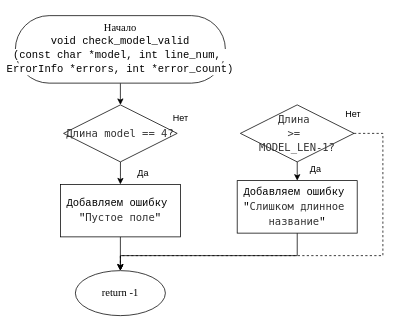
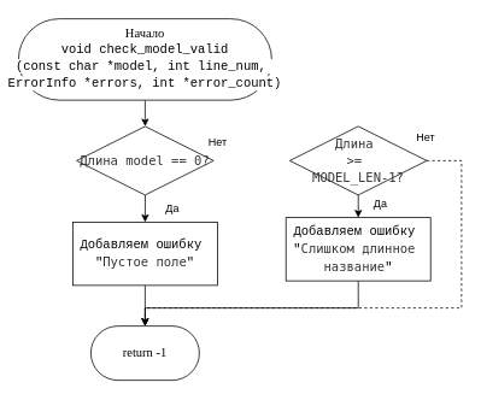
  <mxCell id="0" />
  <mxCell id="1" parent="0" />
  <mxCell id="2" style="edgeStyle=orthogonalEdgeStyle;rounded=0;orthogonalLoop=1;jettySize=auto;html=1;" edge="1" parent="1" source="3" target="5"><mxGeometry relative="1" as="geometry" /></mxCell>
  <mxCell id="3" value="&lt;font style=&quot;color: rgb(0, 0, 0); background-color: light-dark(#ffffff, var(--ge-dark-color, #121212));&quot;&gt;Начало&lt;/font&gt;&lt;div&gt;&lt;div style=&quot;font-family: Consolas, &amp;quot;Courier New&amp;quot;, monospace; line-height: 19px; white-space: pre;&quot;&gt;&lt;font style=&quot;color: rgb(0, 0, 0); background-color: light-dark(#ffffff, var(--ge-dark-color, #121212));&quot;&gt;void check_model_valid&lt;/font&gt;&lt;/div&gt;&lt;div style=&quot;font-family: Consolas, &amp;quot;Courier New&amp;quot;, monospace; line-height: 19px; white-space: pre;&quot;&gt;&lt;font style=&quot;color: rgb(0, 0, 0); background-color: light-dark(#ffffff, var(--ge-dark-color, #121212));&quot;&gt;(const char *model, int line_num, &lt;/font&gt;&lt;/div&gt;&lt;div style=&quot;font-family: Consolas, &amp;quot;Courier New&amp;quot;, monospace; line-height: 19px; white-space: pre;&quot;&gt;&lt;font style=&quot;color: rgb(0, 0, 0); background-color: light-dark(#ffffff, var(--ge-dark-color, #121212));&quot;&gt;ErrorInfo *errors, int *error_count)&lt;/font&gt;&lt;/div&gt;&lt;/div&gt;" style="rounded=1;whiteSpace=wrap;html=1;arcSize=50;fontFamily=Consolas;fontSize=14;" vertex="1" parent="1"><mxGeometry x="20" y="20" width="280" height="90" as="geometry" /></mxCell>
  <mxCell id="4" style="edgeStyle=orthogonalEdgeStyle;rounded=0;orthogonalLoop=1;jettySize=auto;html=1;" edge="1" parent="1" source="5" target="12"><mxGeometry relative="1" as="geometry" /></mxCell>
- <mxCell id="5" value="&lt;div style=&quot;line-height: 19px; white-space: pre;&quot;&gt;&lt;div style=&quot;line-height: 19px;&quot;&gt;&lt;div style=&quot;line-height: 19px;&quot;&gt;&lt;span style=&quot;color: rgb(51, 51, 51); white-space-collapse: collapse;&quot;&gt;&lt;font face=&quot;Consolas, Monaco, Andale Mono, Ubuntu Mono, monospace&quot; style=&quot;&quot;&gt;Длина model == 4?&lt;/font&gt;&lt;/span&gt;&lt;/div&gt;&lt;/div&gt;&lt;/div&gt;" style="rhombus;whiteSpace=wrap;html=1;rounded=1;strokeColor=default;align=center;verticalAlign=middle;arcSize=0;fontFamily=Consolas;fontSize=14;fontColor=default;fillColor=default;" vertex="1" parent="1"><mxGeometry x="84.25" y="139" width="151.5" height="76" as="geometry" /></mxCell>
+ <mxCell id="5" value="&lt;div style=&quot;line-height: 19px; white-space: pre;&quot;&gt;&lt;div style=&quot;line-height: 19px;&quot;&gt;&lt;div style=&quot;line-height: 19px;&quot;&gt;&lt;span style=&quot;color: rgb(51, 51, 51); white-space-collapse: collapse;&quot;&gt;&lt;font face=&quot;Consolas, Monaco, Andale Mono, Ubuntu Mono, monospace&quot; style=&quot;&quot;&gt;Длина model == 0?&lt;/font&gt;&lt;/span&gt;&lt;/div&gt;&lt;/div&gt;&lt;/div&gt;" style="rhombus;whiteSpace=wrap;html=1;rounded=1;strokeColor=default;align=center;verticalAlign=middle;arcSize=0;fontFamily=Consolas;fontSize=14;fontColor=default;fillColor=default;" vertex="1" parent="1"><mxGeometry x="84.25" y="139" width="151.5" height="76" as="geometry" /></mxCell>
  <mxCell id="6" style="edgeStyle=orthogonalEdgeStyle;rounded=0;orthogonalLoop=1;jettySize=auto;html=1;" edge="1" parent="1" source="8" target="10"><mxGeometry relative="1" as="geometry" /></mxCell>
  <mxCell id="7" style="edgeStyle=orthogonalEdgeStyle;rounded=0;orthogonalLoop=1;jettySize=auto;html=1;entryX=0.5;entryY=0;entryDx=0;entryDy=0;dashed=1;" edge="1" parent="1" source="8" target="13"><mxGeometry relative="1" as="geometry"><mxPoint x="395.75" y="340" as="targetPoint" /><Array as="points"><mxPoint x="510" y="177" /><mxPoint x="510" y="340" /><mxPoint x="160" y="340" /></Array></mxGeometry></mxCell>
  <mxCell id="8" value="&lt;div style=&quot;line-height: 19px; white-space: pre;&quot;&gt;&lt;div style=&quot;line-height: 19px;&quot;&gt;&lt;div style=&quot;line-height: 19px;&quot;&gt;&lt;span style=&quot;color: rgb(51, 51, 51); white-space-collapse: collapse;&quot;&gt;&lt;font face=&quot;Consolas, Monaco, Andale Mono, Ubuntu Mono, monospace&quot; style=&quot;&quot;&gt;Длина&amp;nbsp;&lt;/font&gt;&lt;/span&gt;&lt;/div&gt;&lt;div style=&quot;line-height: 19px;&quot;&gt;&lt;span style=&quot;color: rgb(51, 51, 51); white-space-collapse: collapse;&quot;&gt;&lt;font face=&quot;Consolas, Monaco, Andale Mono, Ubuntu Mono, monospace&quot; style=&quot;&quot;&gt;&amp;gt;=&amp;nbsp;&lt;/font&gt;&lt;/span&gt;&lt;/div&gt;&lt;div style=&quot;line-height: 19px;&quot;&gt;&lt;span style=&quot;color: rgb(51, 51, 51); white-space-collapse: collapse;&quot;&gt;&lt;font face=&quot;Consolas, Monaco, Andale Mono, Ubuntu Mono, monospace&quot; style=&quot;&quot;&gt;MODEL_LEN-1?&lt;/font&gt;&lt;/span&gt;&lt;/div&gt;&lt;/div&gt;&lt;/div&gt;" style="rhombus;whiteSpace=wrap;html=1;rounded=1;strokeColor=default;align=center;verticalAlign=middle;arcSize=0;fontFamily=Consolas;fontSize=14;fontColor=default;fillColor=default;" vertex="1" parent="1"><mxGeometry x="320" y="139" width="151.5" height="76" as="geometry" /></mxCell>
  <mxCell id="9" style="edgeStyle=orthogonalEdgeStyle;rounded=0;orthogonalLoop=1;jettySize=auto;html=1;entryX=0.5;entryY=0;entryDx=0;entryDy=0;" edge="1" parent="1" source="10" target="13"><mxGeometry relative="1" as="geometry"><Array as="points"><mxPoint x="396" y="340" /><mxPoint x="160" y="340" /></Array></mxGeometry></mxCell>
  <mxCell id="10" value="&lt;div style=&quot;line-height: 19px; white-space: pre;&quot;&gt;&lt;div style=&quot;font-family: Consolas, &amp;quot;Courier New&amp;quot;, monospace;&quot;&gt;Добавляем ошибку &lt;/div&gt;&lt;div style=&quot;&quot;&gt;&lt;font face=&quot;Consolas, Courier New, monospace&quot;&gt;&quot;&lt;/font&gt;&lt;span style=&quot;color: rgb(51, 51, 51); white-space-collapse: collapse;&quot;&gt;&lt;font face=&quot;Consolas, Monaco, Andale Mono, Ubuntu Mono, monospace&quot; style=&quot;&quot;&gt;Слишком длинное&amp;nbsp;&lt;/font&gt;&lt;/span&gt;&lt;/div&gt;&lt;div style=&quot;&quot;&gt;&lt;span style=&quot;color: rgb(51, 51, 51); white-space-collapse: collapse;&quot;&gt;&lt;font face=&quot;Consolas, Monaco, Andale Mono, Ubuntu Mono, monospace&quot; style=&quot;&quot;&gt;название&lt;/font&gt;&lt;/span&gt;&lt;font face=&quot;Consolas, Courier New, monospace&quot;&gt;&quot;&lt;/font&gt;&lt;/div&gt;&lt;/div&gt;" style="whiteSpace=wrap;html=1;fontSize=14;fontFamily=Consolas;rounded=1;arcSize=0;" vertex="1" parent="1"><mxGeometry x="315.75" y="240" width="160" height="70" as="geometry" /></mxCell>
  <mxCell id="11" style="edgeStyle=orthogonalEdgeStyle;rounded=0;orthogonalLoop=1;jettySize=auto;html=1;" edge="1" parent="1" source="12" target="13"><mxGeometry relative="1" as="geometry" /></mxCell>
  <mxCell id="12" value="&lt;div style=&quot;line-height: 19px; text-wrap-mode: nowrap;&quot;&gt;&lt;div style=&quot;white-space-collapse: preserve; font-family: Consolas, &amp;quot;Courier New&amp;quot;, monospace;&quot;&gt;Добавляем ошибку &lt;/div&gt;&lt;div style=&quot;&quot;&gt;&lt;font style=&quot;white-space-collapse: preserve;&quot; face=&quot;Consolas, Courier New, monospace&quot;&gt;&quot;&lt;/font&gt;&lt;font face=&quot;Consolas, Monaco, Andale Mono, Ubuntu Mono, monospace&quot; color=&quot;#333333&quot; style=&quot;&quot;&gt;Пустое поле&lt;/font&gt;&lt;span style=&quot;white-space-collapse: preserve; font-family: Consolas, &amp;quot;Courier New&amp;quot;, monospace; background-color: transparent; color: light-dark(rgb(0, 0, 0), rgb(255, 255, 255));&quot;&gt;&quot;&lt;/span&gt;&lt;/div&gt;&lt;/div&gt;" style="whiteSpace=wrap;html=1;fontSize=14;fontFamily=Consolas;rounded=1;arcSize=0;" vertex="1" parent="1"><mxGeometry x="80" y="245" width="160" height="70" as="geometry" /></mxCell>
- <mxCell id="13" value="return -1" style="ellipse;whiteSpace=wrap;html=1;fontSize=14;fontFamily=Consolas;arcSize=50;" vertex="1" parent="1"><mxGeometry x="100" y="360" width="120" height="60" as="geometry" /></mxCell>
+ <mxCell id="13" value="return -1" style="whiteSpace=wrap;html=1;fontSize=14;fontFamily=Consolas;rounded=1;arcSize=50;" vertex="1" parent="1"><mxGeometry x="100" y="360" width="120" height="60" as="geometry" /></mxCell>
  <mxCell id="14" value="Нет" style="text;html=1;align=center;verticalAlign=middle;resizable=0;points=[];autosize=1;strokeColor=none;fillColor=none;" vertex="1" parent="1"><mxGeometry x="220" y="142" width="40" height="30" as="geometry" /></mxCell>
  <mxCell id="15" value="Да" style="text;html=1;align=center;verticalAlign=middle;resizable=0;points=[];autosize=1;strokeColor=none;fillColor=none;" vertex="1" parent="1"><mxGeometry x="170" y="215" width="40" height="30" as="geometry" /></mxCell>
  <mxCell id="16" value="Нет" style="text;html=1;align=center;verticalAlign=middle;resizable=0;points=[];autosize=1;strokeColor=none;fillColor=none;" vertex="1" parent="1"><mxGeometry x="450" y="137" width="40" height="30" as="geometry" /></mxCell>
  <mxCell id="17" value="Да" style="text;html=1;align=center;verticalAlign=middle;resizable=0;points=[];autosize=1;strokeColor=none;fillColor=none;" vertex="1" parent="1"><mxGeometry x="400" y="210" width="40" height="30" as="geometry" /></mxCell>
